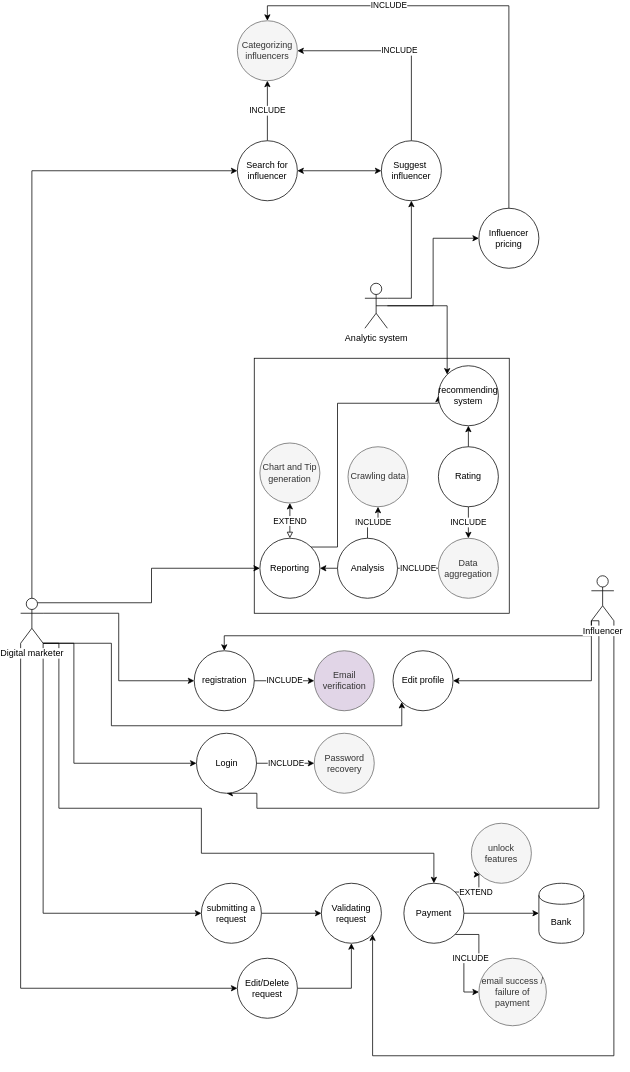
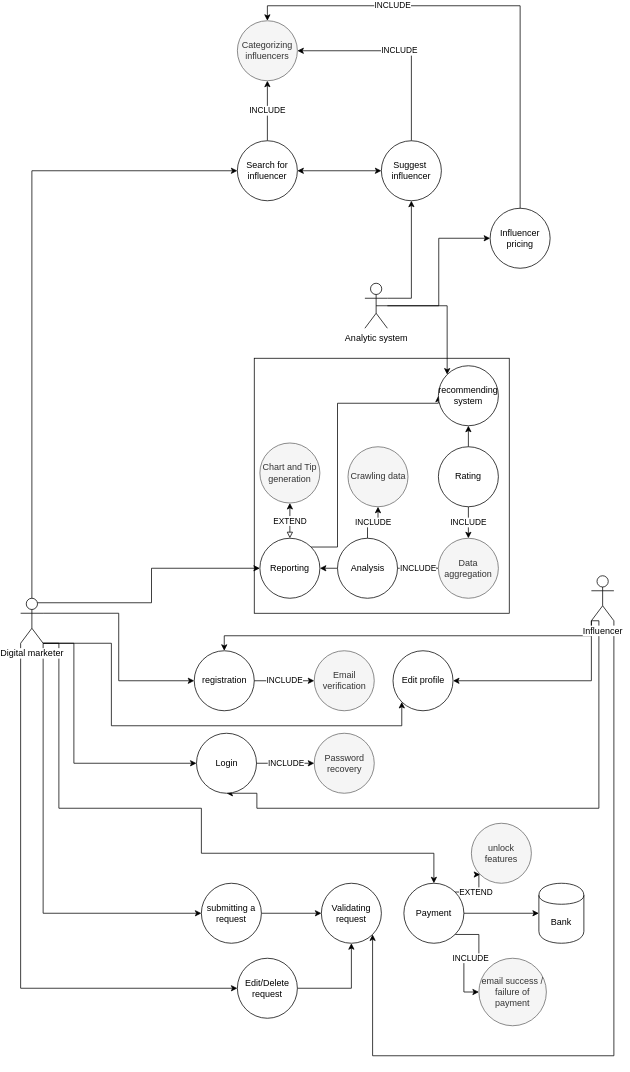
  <mxCell id="0" />
  <mxCell id="1" parent="0" />
  <mxCell id="2" value="" style="edgeStyle=orthogonalEdgeStyle;rounded=0;orthogonalLoop=1;jettySize=auto;html=1;startArrow=classic;startFill=1;" edge="1" parent="1" source="4" target="7"><mxGeometry relative="1" as="geometry" /></mxCell>
  <mxCell id="3" value="INCLUDE" style="edgeStyle=orthogonalEdgeStyle;rounded=0;orthogonalLoop=1;jettySize=auto;html=1;exitX=0.5;exitY=0;exitDx=0;exitDy=0;entryX=0.5;entryY=1;entryDx=0;entryDy=0;startArrow=none;startFill=0;endArrow=classic;endFill=1;" edge="1" parent="1" source="4" target="5"><mxGeometry relative="1" as="geometry" /></mxCell>
  <mxCell id="4" value="Search for influencer" style="ellipse;whiteSpace=wrap;html=1;aspect=fixed;" vertex="1" parent="1"><mxGeometry x="309" y="180" width="80" height="80" as="geometry" /></mxCell>
  <mxCell id="5" value="&lt;div&gt;Categorizing&lt;/div&gt;&lt;div&gt;influencers&lt;br&gt;&lt;/div&gt;" style="ellipse;whiteSpace=wrap;html=1;aspect=fixed;fillColor=#f5f5f5;strokeColor=#666666;fontColor=#333333;" vertex="1" parent="1"><mxGeometry x="309" y="20" width="80" height="80" as="geometry" /></mxCell>
  <mxCell id="6" value="INCLUDE" style="edgeStyle=orthogonalEdgeStyle;rounded=0;orthogonalLoop=1;jettySize=auto;html=1;exitX=0.5;exitY=0;exitDx=0;exitDy=0;entryX=1;entryY=0.5;entryDx=0;entryDy=0;startArrow=none;startFill=0;endArrow=classic;endFill=1;" edge="1" parent="1" source="7" target="5"><mxGeometry relative="1" as="geometry" /></mxCell>
  <mxCell id="7" value="&lt;div&gt;Suggest&amp;nbsp; influencer&lt;/div&gt;" style="ellipse;whiteSpace=wrap;html=1;aspect=fixed;" vertex="1" parent="1"><mxGeometry x="501" y="180" width="80" height="80" as="geometry" /></mxCell>
  <mxCell id="8" style="edgeStyle=orthogonalEdgeStyle;rounded=0;orthogonalLoop=1;jettySize=auto;html=1;exitX=0;exitY=1;exitDx=0;exitDy=0;exitPerimeter=0;entryX=1;entryY=0.5;entryDx=0;entryDy=0;startArrow=none;startFill=0;endArrow=classic;endFill=1;" edge="1" parent="1" source="12" target="47"><mxGeometry relative="1" as="geometry" /></mxCell>
  <mxCell id="9" style="edgeStyle=orthogonalEdgeStyle;rounded=0;orthogonalLoop=1;jettySize=auto;html=1;exitX=0;exitY=1;exitDx=0;exitDy=0;exitPerimeter=0;entryX=0.5;entryY=0;entryDx=0;entryDy=0;startArrow=none;startFill=0;endArrow=classic;endFill=1;" edge="1" parent="1" source="12" target="44"><mxGeometry relative="1" as="geometry" /></mxCell>
  <mxCell id="10" style="edgeStyle=orthogonalEdgeStyle;rounded=0;orthogonalLoop=1;jettySize=auto;html=1;exitX=0;exitY=1;exitDx=0;exitDy=0;exitPerimeter=0;entryX=0.5;entryY=1;entryDx=0;entryDy=0;startArrow=none;startFill=0;endArrow=classic;endFill=1;" edge="1" parent="1" source="12" target="48"><mxGeometry relative="1" as="geometry"><Array as="points"><mxPoint x="791" y="820" /><mxPoint x="791" y="1070" /><mxPoint x="335" y="1070" /></Array></mxGeometry></mxCell>
  <mxCell id="11" style="edgeStyle=orthogonalEdgeStyle;rounded=0;orthogonalLoop=1;jettySize=auto;html=1;exitX=1;exitY=1;exitDx=0;exitDy=0;exitPerimeter=0;startArrow=none;startFill=0;endArrow=classic;endFill=1;entryX=1;entryY=1;entryDx=0;entryDy=0;" edge="1" parent="1" source="12" target="59"><mxGeometry relative="1" as="geometry"><mxPoint x="811" y="1380" as="targetPoint" /><Array as="points"><mxPoint x="811" y="1400" /><mxPoint x="489" y="1400" /></Array></mxGeometry></mxCell>
  <mxCell id="12" value="Influencer" style="shape=umlActor;verticalLabelPosition=bottom;labelBackgroundColor=#ffffff;verticalAlign=top;html=1;outlineConnect=0;fillColor=none;" vertex="1" parent="1"><mxGeometry x="781" y="760" width="30" height="60" as="geometry" /></mxCell>
  <mxCell id="13" style="edgeStyle=orthogonalEdgeStyle;rounded=0;orthogonalLoop=1;jettySize=auto;html=1;exitX=0.5;exitY=0;exitDx=0;exitDy=0;exitPerimeter=0;entryX=0;entryY=0.5;entryDx=0;entryDy=0;startArrow=none;startFill=0;" edge="1" parent="1" source="21" target="4"><mxGeometry relative="1" as="geometry" /></mxCell>
  <mxCell id="14" style="edgeStyle=orthogonalEdgeStyle;rounded=0;orthogonalLoop=1;jettySize=auto;html=1;exitX=0.75;exitY=0.1;exitDx=0;exitDy=0;exitPerimeter=0;startArrow=none;startFill=0;endArrow=classic;endFill=1;" edge="1" parent="1" source="21" target="29"><mxGeometry relative="1" as="geometry" /></mxCell>
  <mxCell id="15" style="edgeStyle=orthogonalEdgeStyle;rounded=0;orthogonalLoop=1;jettySize=auto;html=1;exitX=1;exitY=0.333;exitDx=0;exitDy=0;exitPerimeter=0;entryX=0;entryY=0.5;entryDx=0;entryDy=0;startArrow=none;startFill=0;endArrow=classic;endFill=1;" edge="1" parent="1" source="21" target="44"><mxGeometry relative="1" as="geometry" /></mxCell>
  <mxCell id="16" style="edgeStyle=orthogonalEdgeStyle;rounded=0;orthogonalLoop=1;jettySize=auto;html=1;exitX=1;exitY=1;exitDx=0;exitDy=0;exitPerimeter=0;entryX=0;entryY=1;entryDx=0;entryDy=0;startArrow=none;startFill=0;endArrow=classic;endFill=1;" edge="1" parent="1" source="21" target="47"><mxGeometry relative="1" as="geometry"><Array as="points"><mxPoint x="141" y="850" /><mxPoint x="141" y="960" /><mxPoint x="528" y="960" /></Array></mxGeometry></mxCell>
  <mxCell id="17" style="edgeStyle=orthogonalEdgeStyle;rounded=0;orthogonalLoop=1;jettySize=auto;html=1;exitX=1;exitY=1;exitDx=0;exitDy=0;exitPerimeter=0;entryX=0;entryY=0.5;entryDx=0;entryDy=0;startArrow=none;startFill=0;endArrow=classic;endFill=1;" edge="1" parent="1" source="21" target="48"><mxGeometry relative="1" as="geometry"><Array as="points"><mxPoint x="91" y="850" /><mxPoint x="91" y="1010" /></Array></mxGeometry></mxCell>
  <mxCell id="18" style="edgeStyle=orthogonalEdgeStyle;rounded=0;orthogonalLoop=1;jettySize=auto;html=1;exitX=1;exitY=1;exitDx=0;exitDy=0;exitPerimeter=0;entryX=0;entryY=0.5;entryDx=0;entryDy=0;startArrow=none;startFill=0;endArrow=classic;endFill=1;" edge="1" parent="1" source="21" target="58"><mxGeometry relative="1" as="geometry" /></mxCell>
  <mxCell id="19" style="edgeStyle=orthogonalEdgeStyle;rounded=0;orthogonalLoop=1;jettySize=auto;html=1;exitX=0;exitY=1;exitDx=0;exitDy=0;exitPerimeter=0;entryX=0;entryY=0.5;entryDx=0;entryDy=0;startArrow=none;startFill=0;endArrow=classic;endFill=1;" edge="1" parent="1" source="21" target="56"><mxGeometry relative="1" as="geometry" /></mxCell>
  <mxCell id="20" style="edgeStyle=orthogonalEdgeStyle;rounded=0;orthogonalLoop=1;jettySize=auto;html=1;exitX=1;exitY=1;exitDx=0;exitDy=0;exitPerimeter=0;startArrow=none;startFill=0;endArrow=classic;endFill=1;entryX=0.5;entryY=0;entryDx=0;entryDy=0;" edge="1" parent="1" source="21" target="54"><mxGeometry relative="1" as="geometry"><mxPoint x="261" y="1130" as="targetPoint" /><Array as="points"><mxPoint x="71" y="850" /><mxPoint x="71" y="1070" /><mxPoint x="261" y="1070" /><mxPoint x="261" y="1130" /><mxPoint x="571" y="1130" /></Array></mxGeometry></mxCell>
  <mxCell id="21" value="Digital marketer" style="shape=umlActor;verticalLabelPosition=bottom;labelBackgroundColor=#ffffff;verticalAlign=top;html=1;outlineConnect=0;fillColor=none;" vertex="1" parent="1"><mxGeometry x="20" y="790" width="30" height="60" as="geometry" /></mxCell>
  <mxCell id="22" style="edgeStyle=orthogonalEdgeStyle;rounded=0;orthogonalLoop=1;jettySize=auto;html=1;exitX=1;exitY=0.333;exitDx=0;exitDy=0;exitPerimeter=0;entryX=0.5;entryY=1;entryDx=0;entryDy=0;startArrow=none;startFill=0;" edge="1" parent="1" source="24" target="7"><mxGeometry relative="1" as="geometry" /></mxCell>
  <mxCell id="23" style="edgeStyle=orthogonalEdgeStyle;rounded=0;orthogonalLoop=1;jettySize=auto;html=1;exitX=0.5;exitY=0.5;exitDx=0;exitDy=0;exitPerimeter=0;entryX=0;entryY=0.5;entryDx=0;entryDy=0;startArrow=none;startFill=0;" edge="1" parent="1" source="24" target="42"><mxGeometry relative="1" as="geometry" /></mxCell>
  <mxCell id="24" value="&lt;div&gt;Analytic system&lt;/div&gt;" style="shape=umlActor;verticalLabelPosition=bottom;labelBackgroundColor=#ffffff;verticalAlign=top;html=1;outlineConnect=0;fillColor=none;" vertex="1" parent="1"><mxGeometry x="479" y="370" width="30" height="60" as="geometry" /></mxCell>
  <mxCell id="25" value="" style="group;container=1;" vertex="1" connectable="0" parent="1"><mxGeometry x="331.5" y="470" width="340" height="340" as="geometry" /></mxCell>
  <mxCell id="26" value="" style="whiteSpace=wrap;html=1;aspect=fixed;fillColor=none;" vertex="1" parent="25"><mxGeometry width="340" height="340" as="geometry" /></mxCell>
  <mxCell id="27" value="EXTEND" style="edgeStyle=orthogonalEdgeStyle;rounded=0;orthogonalLoop=1;jettySize=auto;html=1;exitX=0.5;exitY=1;exitDx=0;exitDy=0;entryX=0.5;entryY=0;entryDx=0;entryDy=0;startArrow=classic;startFill=1;endArrow=block;endFill=0;" edge="1" parent="25" source="40" target="29"><mxGeometry relative="1" as="geometry" /></mxCell>
  <mxCell id="28" style="edgeStyle=orthogonalEdgeStyle;rounded=0;orthogonalLoop=1;jettySize=auto;html=1;exitX=1;exitY=0;exitDx=0;exitDy=0;entryX=0;entryY=0.5;entryDx=0;entryDy=0;startArrow=none;startFill=0;endArrow=classic;endFill=1;" edge="1" parent="25" source="29" target="37"><mxGeometry relative="1" as="geometry"><Array as="points"><mxPoint x="111" y="252" /><mxPoint x="111" y="60" /></Array></mxGeometry></mxCell>
  <mxCell id="29" value="Reporting" style="ellipse;whiteSpace=wrap;html=1;aspect=fixed;" vertex="1" parent="25"><mxGeometry x="7.5" y="240" width="80" height="80" as="geometry" /></mxCell>
  <mxCell id="30" style="edgeStyle=orthogonalEdgeStyle;rounded=0;orthogonalLoop=1;jettySize=auto;html=1;exitX=0.5;exitY=0;exitDx=0;exitDy=0;entryX=0.5;entryY=1;entryDx=0;entryDy=0;startArrow=none;startFill=0;endArrow=classic;endFill=1;" edge="1" parent="25" source="32" target="37"><mxGeometry relative="1" as="geometry" /></mxCell>
  <mxCell id="31" value="INCLUDE" style="edgeStyle=orthogonalEdgeStyle;rounded=0;orthogonalLoop=1;jettySize=auto;html=1;exitX=0.5;exitY=1;exitDx=0;exitDy=0;entryX=0.5;entryY=0;entryDx=0;entryDy=0;startArrow=none;startFill=0;endArrow=classic;endFill=1;" edge="1" parent="25" source="32" target="39"><mxGeometry relative="1" as="geometry" /></mxCell>
  <mxCell id="32" value="Rating " style="ellipse;whiteSpace=wrap;html=1;aspect=fixed;" vertex="1" parent="25"><mxGeometry x="245.5" y="118" width="80" height="80" as="geometry" /></mxCell>
  <mxCell id="33" style="edgeStyle=orthogonalEdgeStyle;rounded=0;orthogonalLoop=1;jettySize=auto;html=1;exitX=0;exitY=0.5;exitDx=0;exitDy=0;entryX=1;entryY=0.5;entryDx=0;entryDy=0;startArrow=none;startFill=0;endArrow=classic;endFill=1;" edge="1" parent="25" source="36" target="29"><mxGeometry relative="1" as="geometry" /></mxCell>
  <mxCell id="34" value="INCLUDE" style="edgeStyle=orthogonalEdgeStyle;rounded=0;orthogonalLoop=1;jettySize=auto;html=1;exitX=0.5;exitY=0;exitDx=0;exitDy=0;entryX=0.5;entryY=1;entryDx=0;entryDy=0;startArrow=none;startFill=0;endArrow=classic;endFill=1;" edge="1" parent="25" source="36" target="38"><mxGeometry relative="1" as="geometry" /></mxCell>
  <mxCell id="35" value="INCLUDE" style="edgeStyle=orthogonalEdgeStyle;rounded=0;orthogonalLoop=1;jettySize=auto;html=1;exitX=1;exitY=0.5;exitDx=0;exitDy=0;entryX=0;entryY=0.5;entryDx=0;entryDy=0;startArrow=none;startFill=0;endArrow=classic;endFill=1;" edge="1" parent="25" source="36" target="39"><mxGeometry relative="1" as="geometry" /></mxCell>
  <mxCell id="36" value="Analysis" style="ellipse;whiteSpace=wrap;html=1;aspect=fixed;" vertex="1" parent="25"><mxGeometry x="111" y="240" width="80" height="80" as="geometry" /></mxCell>
  <mxCell id="37" value="recommending system" style="ellipse;whiteSpace=wrap;html=1;aspect=fixed;" vertex="1" parent="25"><mxGeometry x="245.5" y="10" width="80" height="80" as="geometry" /></mxCell>
  <mxCell id="38" value="Crawling data" style="ellipse;whiteSpace=wrap;html=1;aspect=fixed;fillColor=#f5f5f5;strokeColor=#666666;fontColor=#333333;" vertex="1" parent="25"><mxGeometry x="125" y="118" width="80" height="80" as="geometry" /></mxCell>
  <mxCell id="39" value="Data aggregation" style="ellipse;whiteSpace=wrap;html=1;aspect=fixed;fillColor=#f5f5f5;strokeColor=#666666;fontColor=#333333;" vertex="1" parent="25"><mxGeometry x="245.5" y="240" width="80" height="80" as="geometry" /></mxCell>
  <mxCell id="40" value="Chart and Tip generation" style="ellipse;whiteSpace=wrap;html=1;aspect=fixed;fillColor=#f5f5f5;strokeColor=#666666;fontColor=#333333;" vertex="1" parent="25"><mxGeometry x="7.5" y="113" width="80" height="80" as="geometry" /></mxCell>
  <mxCell id="41" value="INCLUDE" style="edgeStyle=orthogonalEdgeStyle;rounded=0;orthogonalLoop=1;jettySize=auto;html=1;exitX=0.5;exitY=0;exitDx=0;exitDy=0;entryX=0.5;entryY=0;entryDx=0;entryDy=0;startArrow=none;startFill=0;endArrow=classic;endFill=1;" edge="1" parent="1" source="42" target="5"><mxGeometry x="0.405" relative="1" as="geometry"><mxPoint as="offset" /></mxGeometry></mxCell>
- <mxCell id="42" value="Influencer pricing" style="ellipse;whiteSpace=wrap;html=1;aspect=fixed;fillColor=none;" vertex="1" parent="1"><mxGeometry x="631" y="270" width="80" height="80" as="geometry" /></mxCell>
+ <mxCell id="42" value="Influencer pricing" style="ellipse;whiteSpace=wrap;html=1;aspect=fixed;fillColor=none;" vertex="1" parent="1"><mxGeometry x="646" y="270" width="80" height="80" as="geometry" /></mxCell>
  <mxCell id="43" style="edgeStyle=orthogonalEdgeStyle;rounded=0;orthogonalLoop=1;jettySize=auto;html=1;startArrow=none;startFill=0;endArrow=classic;endFill=1;entryX=0;entryY=0;entryDx=0;entryDy=0;" edge="1" parent="1" source="24" target="37"><mxGeometry relative="1" as="geometry" /></mxCell>
  <mxCell id="44" value="&lt;div&gt;registration &lt;br&gt;&lt;/div&gt;" style="ellipse;whiteSpace=wrap;html=1;aspect=fixed;" vertex="1" parent="1"><mxGeometry x="251.5" y="860" width="80" height="80" as="geometry" /></mxCell>
- <mxCell id="45" value="Email verification" style="ellipse;whiteSpace=wrap;html=1;aspect=fixed;fillColor=#e1d5e7;strokeColor=#666666;fontColor=#333333;" vertex="1" parent="1"><mxGeometry x="411.5" y="860" width="80" height="80" as="geometry" /></mxCell>
+ <mxCell id="45" value="Email verification" style="ellipse;whiteSpace=wrap;html=1;aspect=fixed;fillColor=#f5f5f5;strokeColor=#666666;fontColor=#333333;" vertex="1" parent="1"><mxGeometry x="411.5" y="860" width="80" height="80" as="geometry" /></mxCell>
  <mxCell id="46" value="INCLUDE" style="edgeStyle=orthogonalEdgeStyle;rounded=0;orthogonalLoop=1;jettySize=auto;html=1;exitX=1;exitY=0.5;exitDx=0;exitDy=0;entryX=0;entryY=0.5;entryDx=0;entryDy=0;" edge="1" parent="1" source="44" target="45"><mxGeometry relative="1" as="geometry" /></mxCell>
  <mxCell id="47" value="&lt;div&gt;Edit profile&lt;br&gt;&lt;/div&gt;" style="ellipse;whiteSpace=wrap;html=1;aspect=fixed;" vertex="1" parent="1"><mxGeometry x="516.5" y="860" width="80" height="80" as="geometry" /></mxCell>
  <mxCell id="48" value="&lt;div&gt;Login&lt;/div&gt;" style="ellipse;whiteSpace=wrap;html=1;aspect=fixed;" vertex="1" parent="1"><mxGeometry x="254.5" y="970" width="80" height="80" as="geometry" /></mxCell>
  <mxCell id="49" value="Password recovery" style="ellipse;whiteSpace=wrap;html=1;aspect=fixed;fillColor=#f5f5f5;strokeColor=#666666;fontColor=#333333;" vertex="1" parent="1"><mxGeometry x="411.5" y="970" width="80" height="80" as="geometry" /></mxCell>
  <mxCell id="50" value="INCLUDE" style="edgeStyle=orthogonalEdgeStyle;rounded=0;orthogonalLoop=1;jettySize=auto;html=1;exitX=1;exitY=0.5;exitDx=0;exitDy=0;entryX=0;entryY=0.5;entryDx=0;entryDy=0;" edge="1" parent="1" source="48" target="49"><mxGeometry relative="1" as="geometry" /></mxCell>
  <mxCell id="51" value="INCLUDE" style="edgeStyle=orthogonalEdgeStyle;rounded=0;orthogonalLoop=1;jettySize=auto;html=1;exitX=1;exitY=1;exitDx=0;exitDy=0;entryX=0;entryY=0.5;entryDx=0;entryDy=0;startArrow=none;startFill=0;endArrow=classic;endFill=1;" edge="1" parent="1" source="54" target="61"><mxGeometry relative="1" as="geometry" /></mxCell>
  <mxCell id="52" style="edgeStyle=orthogonalEdgeStyle;rounded=0;orthogonalLoop=1;jettySize=auto;html=1;exitX=1;exitY=0.5;exitDx=0;exitDy=0;entryX=0;entryY=0.5;entryDx=0;entryDy=0;startArrow=none;startFill=0;endArrow=classic;endFill=1;" edge="1" parent="1" source="54" target="60"><mxGeometry relative="1" as="geometry" /></mxCell>
  <mxCell id="53" value="EXTEND" style="edgeStyle=orthogonalEdgeStyle;rounded=0;orthogonalLoop=1;jettySize=auto;html=1;exitX=1;exitY=0;exitDx=0;exitDy=0;entryX=0;entryY=1;entryDx=0;entryDy=0;startArrow=none;startFill=0;endArrow=classic;endFill=1;" edge="1" parent="1" source="54" target="62"><mxGeometry relative="1" as="geometry" /></mxCell>
  <mxCell id="54" value="Payment" style="ellipse;whiteSpace=wrap;html=1;aspect=fixed;" vertex="1" parent="1"><mxGeometry x="531" y="1170" width="80" height="80" as="geometry" /></mxCell>
  <mxCell id="55" style="edgeStyle=orthogonalEdgeStyle;rounded=0;orthogonalLoop=1;jettySize=auto;html=1;exitX=1;exitY=0.5;exitDx=0;exitDy=0;entryX=0.5;entryY=1;entryDx=0;entryDy=0;startArrow=none;startFill=0;endArrow=classic;endFill=1;" edge="1" parent="1" source="56" target="59"><mxGeometry relative="1" as="geometry" /></mxCell>
  <mxCell id="56" value="Edit/Delete request" style="ellipse;whiteSpace=wrap;html=1;aspect=fixed;" vertex="1" parent="1"><mxGeometry x="309" y="1270" width="80" height="80" as="geometry" /></mxCell>
  <mxCell id="57" style="edgeStyle=orthogonalEdgeStyle;rounded=0;orthogonalLoop=1;jettySize=auto;html=1;exitX=1;exitY=0.5;exitDx=0;exitDy=0;startArrow=none;startFill=0;endArrow=classic;endFill=1;" edge="1" parent="1" source="58" target="59"><mxGeometry relative="1" as="geometry" /></mxCell>
  <mxCell id="58" value="submitting a request" style="ellipse;whiteSpace=wrap;html=1;aspect=fixed;" vertex="1" parent="1"><mxGeometry x="261" y="1170" width="80" height="80" as="geometry" /></mxCell>
  <mxCell id="59" value="Validating request" style="ellipse;whiteSpace=wrap;html=1;aspect=fixed;" vertex="1" parent="1"><mxGeometry x="421" y="1170" width="80" height="80" as="geometry" /></mxCell>
  <mxCell id="60" value="Bank" style="shape=cylinder;whiteSpace=wrap;html=1;boundedLbl=1;backgroundOutline=1;fillColor=none;" vertex="1" parent="1"><mxGeometry x="711" y="1170" width="60" height="80" as="geometry" /></mxCell>
  <mxCell id="61" value="email success / failure of payment" style="ellipse;whiteSpace=wrap;html=1;aspect=fixed;fillColor=#f5f5f5;strokeColor=#666666;fontColor=#333333;" vertex="1" parent="1"><mxGeometry x="631" y="1270" width="90" height="90" as="geometry" /></mxCell>
  <mxCell id="62" value="unlock features" style="ellipse;whiteSpace=wrap;html=1;aspect=fixed;fillColor=#f5f5f5;strokeColor=#666666;fontColor=#333333;" vertex="1" parent="1"><mxGeometry x="621" y="1090" width="80" height="80" as="geometry" /></mxCell>
